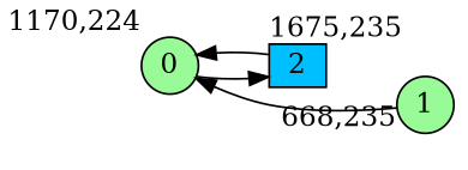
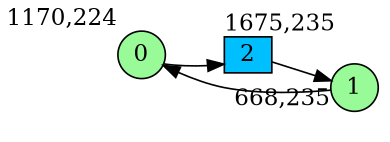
  digraph {
    bgcolor=white
    rankdir=LR
    node [fillcolor=palegreen fixedsize=true shape=circle style=filled]
    0 [height=0.3 width=0.4 xlabel="1170,224"]
    2 [fillcolor=deepskyblue height=0.3 shape=box width=0.4 xlabel="1675,235"]
    1 [height=0.3 width=0.4 xlabel="668,235"]
    0 -> 2
-   2 -> 0
+   2 -> 1
    1 -> 0
  }
